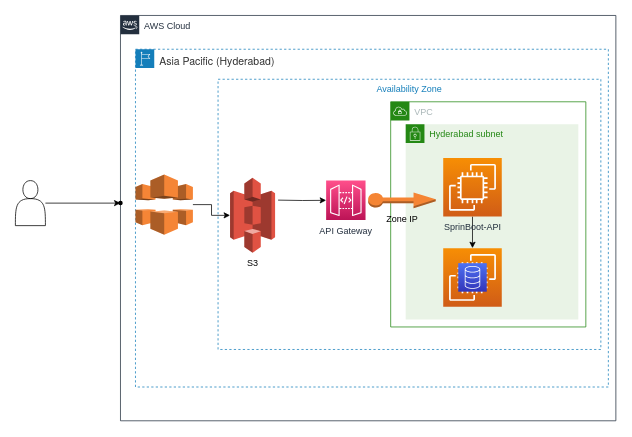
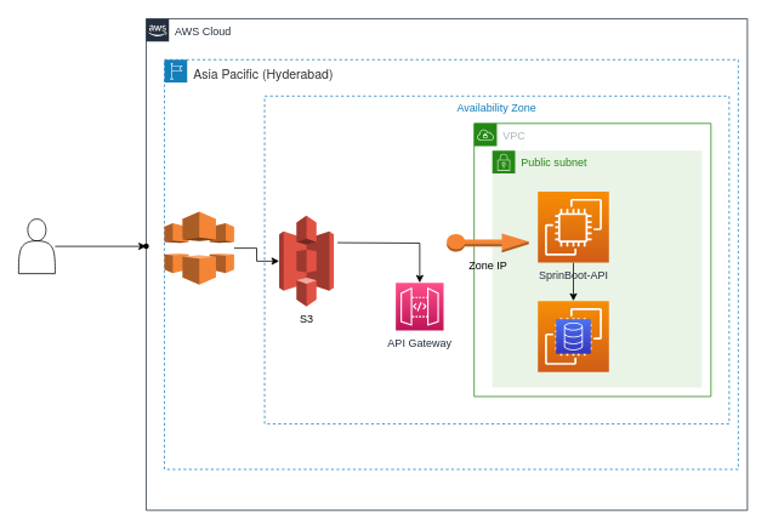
  <mxCell id="0" />
  <mxCell id="1" parent="0" />
  <mxCell id="2" value="AWS Cloud" style="points=[[0,0],[0.25,0],[0.5,0],[0.75,0],[1,0],[1,0.25],[1,0.5],[1,0.75],[1,1],[0.75,1],[0.5,1],[0.25,1],[0,1],[0,0.75],[0,0.5],[0,0.25]];outlineConnect=0;gradientColor=none;html=1;whiteSpace=wrap;fontSize=12;fontStyle=0;container=1;pointerEvents=0;collapsible=0;recursiveResize=0;shape=mxgraph.aws4.group;grIcon=mxgraph.aws4.group_aws_cloud_alt;strokeColor=#232F3E;fillColor=none;verticalAlign=top;align=left;spacingLeft=30;fontColor=#232F3E;dashed=0;" vertex="1" parent="1"><mxGeometry x="160" y="20" width="660" height="540" as="geometry" /></mxCell>
  <mxCell id="3" value="&lt;span style=&quot;box-sizing: border-box; font-family: AmazonEmberBold, &amp;quot;Helvetica Neue Bold&amp;quot;, &amp;quot;Helvetica Neue&amp;quot;, Helvetica, Arial, sans-serif; color: rgb(51, 51, 51); font-size: 14px;&quot;&gt;Asia Pacific (Hyderabad)&lt;/span&gt;" style="points=[[0,0],[0.25,0],[0.5,0],[0.75,0],[1,0],[1,0.25],[1,0.5],[1,0.75],[1,1],[0.75,1],[0.5,1],[0.25,1],[0,1],[0,0.75],[0,0.5],[0,0.25]];outlineConnect=0;gradientColor=none;html=1;whiteSpace=wrap;fontSize=12;fontStyle=0;container=1;pointerEvents=0;collapsible=0;recursiveResize=0;shape=mxgraph.aws4.group;grIcon=mxgraph.aws4.group_region;strokeColor=#147EBA;fillColor=none;verticalAlign=top;align=left;spacingLeft=30;fontColor=#147EBA;dashed=1;" vertex="1" parent="2"><mxGeometry x="20" y="45" width="630" height="450" as="geometry" /></mxCell>
  <mxCell id="4" value="" style="edgeStyle=orthogonalEdgeStyle;rounded=0;orthogonalLoop=1;jettySize=auto;html=1;" edge="1" parent="3" source="5" target="8"><mxGeometry relative="1" as="geometry" /></mxCell>
  <mxCell id="5" value="" style="outlineConnect=0;dashed=0;verticalLabelPosition=bottom;verticalAlign=top;align=center;html=1;shape=mxgraph.aws3.cloudfront;fillColor=#F58536;gradientColor=none;" vertex="1" parent="3"><mxGeometry y="167" width="76.5" height="80" as="geometry" /></mxCell>
  <mxCell id="6" value="Availability Zone" style="fillColor=none;strokeColor=#147EBA;dashed=1;verticalAlign=top;fontStyle=0;fontColor=#147EBA;" vertex="1" parent="3"><mxGeometry x="110" y="40" width="510" height="360" as="geometry" /></mxCell>
  <mxCell id="7" value="" style="edgeStyle=orthogonalEdgeStyle;rounded=0;orthogonalLoop=1;jettySize=auto;html=1;" edge="1" parent="3" target="9"><mxGeometry relative="1" as="geometry"><mxPoint x="190" y="201" as="sourcePoint" /></mxGeometry></mxCell>
  <mxCell id="8" value="S3" style="outlineConnect=0;dashed=0;verticalLabelPosition=bottom;verticalAlign=top;align=center;html=1;shape=mxgraph.aws3.s3;fillColor=#E05243;gradientColor=none;" vertex="1" parent="3"><mxGeometry x="126" y="171.25" width="60" height="100" as="geometry" /></mxCell>
- <mxCell id="9" value="API Gateway" style="sketch=0;points=[[0,0,0],[0.25,0,0],[0.5,0,0],[0.75,0,0],[1,0,0],[0,1,0],[0.25,1,0],[0.5,1,0],[0.75,1,0],[1,1,0],[0,0.25,0],[0,0.5,0],[0,0.75,0],[1,0.25,0],[1,0.5,0],[1,0.75,0]];outlineConnect=0;fontColor=#232F3E;gradientColor=#FF4F8B;gradientDirection=north;fillColor=#BC1356;strokeColor=#ffffff;dashed=0;verticalLabelPosition=bottom;verticalAlign=top;align=center;html=1;fontSize=12;fontStyle=0;aspect=fixed;shape=mxgraph.aws4.resourceIcon;resIcon=mxgraph.aws4.api_gateway;" vertex="1" parent="3"><mxGeometry x="254" y="175" width="52.5" height="52.5" as="geometry" /></mxCell>
+ <mxCell id="9" value="API Gateway" style="sketch=0;points=[[0,0,0],[0.25,0,0],[0.5,0,0],[0.75,0,0],[1,0,0],[0,1,0],[0.25,1,0],[0.5,1,0],[0.75,1,0],[1,1,0],[0,0.25,0],[0,0.5,0],[0,0.75,0],[1,0.25,0],[1,0.5,0],[1,0.75,0]];outlineConnect=0;fontColor=#232F3E;gradientColor=#FF4F8B;gradientDirection=north;fillColor=#BC1356;strokeColor=#ffffff;dashed=0;verticalLabelPosition=bottom;verticalAlign=top;align=center;html=1;fontSize=12;fontStyle=0;aspect=fixed;shape=mxgraph.aws4.resourceIcon;resIcon=mxgraph.aws4.api_gateway;" vertex="1" parent="3"><mxGeometry x="254" y="245" width="52.5" height="52.5" as="geometry" /></mxCell>
  <mxCell id="10" value="VPC" style="points=[[0,0],[0.25,0],[0.5,0],[0.75,0],[1,0],[1,0.25],[1,0.5],[1,0.75],[1,1],[0.75,1],[0.5,1],[0.25,1],[0,1],[0,0.75],[0,0.5],[0,0.25]];outlineConnect=0;gradientColor=none;html=1;whiteSpace=wrap;fontSize=12;fontStyle=0;container=1;pointerEvents=0;collapsible=0;recursiveResize=0;shape=mxgraph.aws4.group;grIcon=mxgraph.aws4.group_vpc;strokeColor=#248814;fillColor=none;verticalAlign=top;align=left;spacingLeft=30;fontColor=#AAB7B8;dashed=0;" vertex="1" parent="3"><mxGeometry x="340" y="70" width="260" height="300" as="geometry" /></mxCell>
- <mxCell id="11" value="Hyderabad subnet" style="points=[[0,0],[0.25,0],[0.5,0],[0.75,0],[1,0],[1,0.25],[1,0.5],[1,0.75],[1,1],[0.75,1],[0.5,1],[0.25,1],[0,1],[0,0.75],[0,0.5],[0,0.25]];outlineConnect=0;gradientColor=none;html=1;whiteSpace=wrap;fontSize=12;fontStyle=0;container=1;pointerEvents=0;collapsible=0;recursiveResize=0;shape=mxgraph.aws4.group;grIcon=mxgraph.aws4.group_security_group;grStroke=0;strokeColor=#248814;fillColor=#E9F3E6;verticalAlign=top;align=left;spacingLeft=30;fontColor=#248814;dashed=0;" vertex="1" parent="10"><mxGeometry x="20" y="30" width="230" height="260" as="geometry" /></mxCell>
+ <mxCell id="11" value="Public subnet" style="points=[[0,0],[0.25,0],[0.5,0],[0.75,0],[1,0],[1,0.25],[1,0.5],[1,0.75],[1,1],[0.75,1],[0.5,1],[0.25,1],[0,1],[0,0.75],[0,0.5],[0,0.25]];outlineConnect=0;gradientColor=none;html=1;whiteSpace=wrap;fontSize=12;fontStyle=0;container=1;pointerEvents=0;collapsible=0;recursiveResize=0;shape=mxgraph.aws4.group;grIcon=mxgraph.aws4.group_security_group;grStroke=0;strokeColor=#248814;fillColor=#E9F3E6;verticalAlign=top;align=left;spacingLeft=30;fontColor=#248814;dashed=0;" vertex="1" parent="10"><mxGeometry x="20" y="30" width="230" height="260" as="geometry" /></mxCell>
  <mxCell id="12" value="" style="sketch=0;points=[[0,0,0],[0.25,0,0],[0.5,0,0],[0.75,0,0],[1,0,0],[0,1,0],[0.25,1,0],[0.5,1,0],[0.75,1,0],[1,1,0],[0,0.25,0],[0,0.5,0],[0,0.75,0],[1,0.25,0],[1,0.5,0],[1,0.75,0]];outlineConnect=0;fontColor=#232F3E;gradientColor=#F78E04;gradientDirection=north;fillColor=#D05C17;strokeColor=#ffffff;dashed=0;verticalLabelPosition=bottom;verticalAlign=top;align=center;html=1;fontSize=12;fontStyle=0;aspect=fixed;shape=mxgraph.aws4.resourceIcon;resIcon=mxgraph.aws4.ec2;" vertex="1" parent="11"><mxGeometry x="50" y="165" width="78" height="78" as="geometry" /></mxCell>
  <mxCell id="13" value="" style="sketch=0;points=[[0,0,0],[0.25,0,0],[0.5,0,0],[0.75,0,0],[1,0,0],[0,1,0],[0.25,1,0],[0.5,1,0],[0.75,1,0],[1,1,0],[0,0.25,0],[0,0.5,0],[0,0.75,0],[1,0.25,0],[1,0.5,0],[1,0.75,0]];outlineConnect=0;fontColor=#232F3E;gradientColor=#4D72F3;gradientDirection=north;fillColor=#3334B9;strokeColor=#ffffff;dashed=0;verticalLabelPosition=bottom;verticalAlign=top;align=center;html=1;fontSize=12;fontStyle=0;aspect=fixed;shape=mxgraph.aws4.resourceIcon;resIcon=mxgraph.aws4.database;" vertex="1" parent="11"><mxGeometry x="70" y="185" width="38" height="38" as="geometry" /></mxCell>
  <mxCell id="14" value="Zone IP" style="outlineConnect=0;dashed=0;verticalLabelPosition=bottom;verticalAlign=top;align=center;html=1;shape=mxgraph.aws3.elastic_ip;fillColor=#F58534;gradientColor=none;" vertex="1" parent="10"><mxGeometry x="-30" y="120.75" width="90" height="21" as="geometry" /></mxCell>
  <mxCell id="15" value="" style="edgeStyle=orthogonalEdgeStyle;rounded=0;orthogonalLoop=1;jettySize=auto;html=1;" edge="1" parent="3" source="16" target="12"><mxGeometry relative="1" as="geometry" /></mxCell>
  <mxCell id="16" value="SprinBoot-API" style="sketch=0;points=[[0,0,0],[0.25,0,0],[0.5,0,0],[0.75,0,0],[1,0,0],[0,1,0],[0.25,1,0],[0.5,1,0],[0.75,1,0],[1,1,0],[0,0.25,0],[0,0.5,0],[0,0.75,0],[1,0.25,0],[1,0.5,0],[1,0.75,0]];outlineConnect=0;fontColor=#232F3E;gradientColor=#F78E04;gradientDirection=north;fillColor=#D05C17;strokeColor=#ffffff;dashed=0;verticalLabelPosition=bottom;verticalAlign=top;align=center;html=1;fontSize=12;fontStyle=0;aspect=fixed;shape=mxgraph.aws4.resourceIcon;resIcon=mxgraph.aws4.ec2;" vertex="1" parent="3"><mxGeometry x="410" y="145" width="78" height="78" as="geometry" /></mxCell>
  <mxCell id="17" value="" style="shape=waypoint;sketch=0;size=6;pointerEvents=1;points=[];fillColor=default;resizable=0;rotatable=0;perimeter=centerPerimeter;snapToPoint=1;" vertex="1" parent="2"><mxGeometry x="-10" y="240" width="20" height="20" as="geometry" /></mxCell>
  <mxCell id="18" value="" style="edgeStyle=orthogonalEdgeStyle;rounded=0;orthogonalLoop=1;jettySize=auto;html=1;" edge="1" parent="1" source="19" target="17"><mxGeometry relative="1" as="geometry" /></mxCell>
  <mxCell id="19" value="" style="shape=actor;whiteSpace=wrap;html=1;" vertex="1" parent="1"><mxGeometry x="20" y="240" width="40" height="60" as="geometry" /></mxCell>
